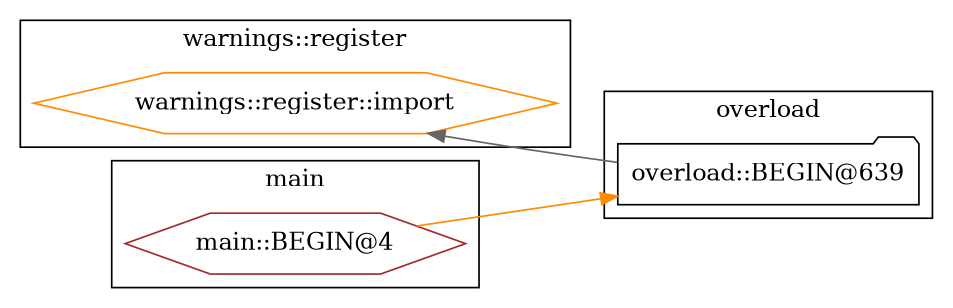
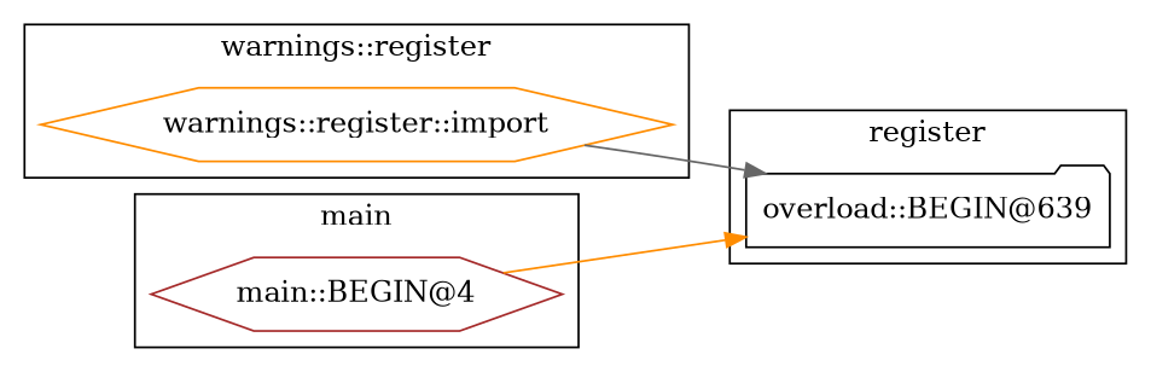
  digraph {
    rankdir=LR
    node [shape=hexagon]
    "warnings::register::import" [color=darkorange]
    n2 [color=black label="overload::BEGIN@639" shape=folder]
    "main::BEGIN@4" [color=brown]
    subgraph cluster_1 {
      label="warnings::register"
      "warnings::register::import"
    }
    subgraph cluster_2 {
-     label=overload
+     label=register
      n2
    }
    subgraph cluster_3 {
      label=main
      "main::BEGIN@4"
    }
-   n2 -> "warnings::register::import" [color=gray40]
+   "warnings::register::import" -> n2 [color=gray40]
    "main::BEGIN@4" -> n2 [color=darkorange]
  }
